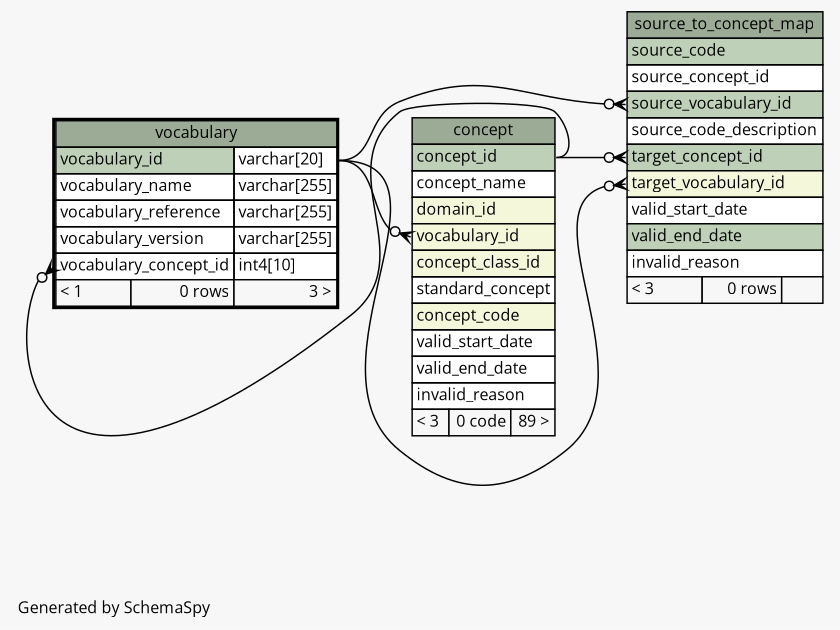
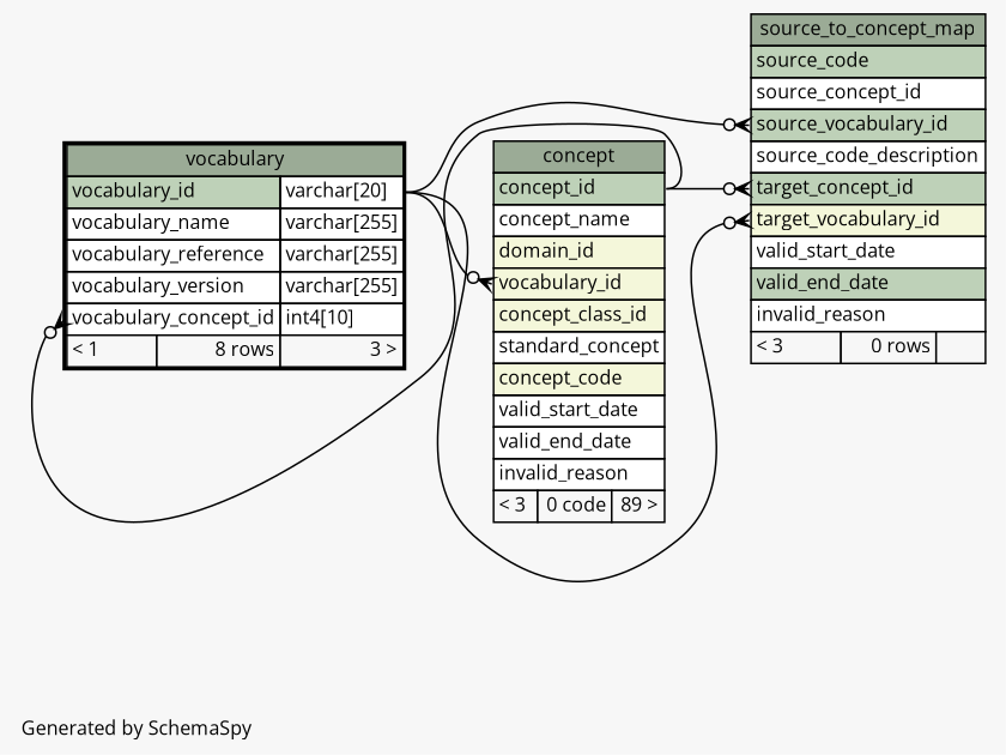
  digraph {
    bgcolor="#f7f7f7"
    fontname="Open Sans"
    fontsize=11
    label="\nGenerated by SchemaSpy"
    labeljust=l
    nodesep=0.18
    rankdir=RL
    ranksep=0.46
    node [fontname="Open Sans" fontsize=11 shape=plaintext]
    edge [arrowhead=none arrowsize=0.8 arrowtail=crowodot dir=back fontname="Open Sans" headport="vocabulary_id.type:e"]
    n1 [label=<     <TABLE BORDER="0" CELLBORDER="1" CELLSPACING="0" BGCOLOR="#ffffff">       <TR><TD COLSPAN="3" BGCOLOR="#9bab96" ALIGN="CENTER">concept</TD></TR>       <TR><TD PORT="concept_id" COLSPAN="3" BGCOLOR="#bed1b8" ALIGN="LEFT">concept_id</TD></TR>       <TR><TD PORT="concept_name" COLSPAN="3" ALIGN="LEFT">concept_name</TD></TR>       <TR><TD PORT="domain_id" COLSPAN="3" BGCOLOR="#f4f7da" ALIGN="LEFT">domain_id</TD></TR>       <TR><TD PORT="vocabulary_id" COLSPAN="3" BGCOLOR="#f4f7da" ALIGN="LEFT">vocabulary_id</TD></TR>       <TR><TD PORT="concept_class_id" COLSPAN="3" BGCOLOR="#f4f7da" ALIGN="LEFT">concept_class_id</TD></TR>       <TR><TD PORT="standard_concept" COLSPAN="3" ALIGN="LEFT">standard_concept</TD></TR>       <TR><TD PORT="concept_code" COLSPAN="3" BGCOLOR="#f4f7da" ALIGN="LEFT">concept_code</TD></TR>       <TR><TD PORT="valid_start_date" COLSPAN="3" ALIGN="LEFT">valid_start_date</TD></TR>       <TR><TD PORT="valid_end_date" COLSPAN="3" ALIGN="LEFT">valid_end_date</TD></TR>       <TR><TD PORT="invalid_reason" COLSPAN="3" ALIGN="LEFT">invalid_reason</TD></TR>       <TR><TD ALIGN="LEFT" BGCOLOR="#f7f7f7">&lt; 3</TD><TD ALIGN="RIGHT" BGCOLOR="#f7f7f7">0 code</TD><TD ALIGN="RIGHT" BGCOLOR="#f7f7f7">89 &gt;</TD></TR>     </TABLE>>]
-   n2 [label=<     <TABLE BORDER="2" CELLBORDER="1" CELLSPACING="0" BGCOLOR="#ffffff">       <TR><TD COLSPAN="3" BGCOLOR="#9bab96" ALIGN="CENTER">vocabulary</TD></TR>       <TR><TD PORT="vocabulary_id" COLSPAN="2" BGCOLOR="#bed1b8" ALIGN="LEFT">vocabulary_id</TD><TD PORT="vocabulary_id.type" ALIGN="LEFT">varchar[20]</TD></TR>       <TR><TD PORT="vocabulary_name" COLSPAN="2" ALIGN="LEFT">vocabulary_name</TD><TD PORT="vocabulary_name.type" ALIGN="LEFT">varchar[255]</TD></TR>       <TR><TD PORT="vocabulary_reference" COLSPAN="2" ALIGN="LEFT">vocabulary_reference</TD><TD PORT="vocabulary_reference.type" ALIGN="LEFT">varchar[255]</TD></TR>       <TR><TD PORT="vocabulary_version" COLSPAN="2" ALIGN="LEFT">vocabulary_version</TD><TD PORT="vocabulary_version.type" ALIGN="LEFT">varchar[255]</TD></TR>       <TR><TD PORT="vocabulary_concept_id" COLSPAN="2" ALIGN="LEFT">vocabulary_concept_id</TD><TD PORT="vocabulary_concept_id.type" ALIGN="LEFT">int4[10]</TD></TR>       <TR><TD ALIGN="LEFT" BGCOLOR="#f7f7f7">&lt; 1</TD><TD ALIGN="RIGHT" BGCOLOR="#f7f7f7">0 rows</TD><TD ALIGN="RIGHT" BGCOLOR="#f7f7f7">3 &gt;</TD></TR>     </TABLE>>]
+   n2 [label=<     <TABLE BORDER="2" CELLBORDER="1" CELLSPACING="0" BGCOLOR="#ffffff">       <TR><TD COLSPAN="3" BGCOLOR="#9bab96" ALIGN="CENTER">vocabulary</TD></TR>       <TR><TD PORT="vocabulary_id" COLSPAN="2" BGCOLOR="#bed1b8" ALIGN="LEFT">vocabulary_id</TD><TD PORT="vocabulary_id.type" ALIGN="LEFT">varchar[20]</TD></TR>       <TR><TD PORT="vocabulary_name" COLSPAN="2" ALIGN="LEFT">vocabulary_name</TD><TD PORT="vocabulary_name.type" ALIGN="LEFT">varchar[255]</TD></TR>       <TR><TD PORT="vocabulary_reference" COLSPAN="2" ALIGN="LEFT">vocabulary_reference</TD><TD PORT="vocabulary_reference.type" ALIGN="LEFT">varchar[255]</TD></TR>       <TR><TD PORT="vocabulary_version" COLSPAN="2" ALIGN="LEFT">vocabulary_version</TD><TD PORT="vocabulary_version.type" ALIGN="LEFT">varchar[255]</TD></TR>       <TR><TD PORT="vocabulary_concept_id" COLSPAN="2" ALIGN="LEFT">vocabulary_concept_id</TD><TD PORT="vocabulary_concept_id.type" ALIGN="LEFT">int4[10]</TD></TR>       <TR><TD ALIGN="LEFT" BGCOLOR="#f7f7f7">&lt; 1</TD><TD ALIGN="RIGHT" BGCOLOR="#f7f7f7">8 rows</TD><TD ALIGN="RIGHT" BGCOLOR="#f7f7f7">3 &gt;</TD></TR>     </TABLE>>]
    n3 [label=<     <TABLE BORDER="0" CELLBORDER="1" CELLSPACING="0" BGCOLOR="#ffffff">       <TR><TD COLSPAN="3" BGCOLOR="#9bab96" ALIGN="CENTER">source_to_concept_map</TD></TR>       <TR><TD PORT="source_code" COLSPAN="3" BGCOLOR="#bed1b8" ALIGN="LEFT">source_code</TD></TR>       <TR><TD PORT="source_concept_id" COLSPAN="3" ALIGN="LEFT">source_concept_id</TD></TR>       <TR><TD PORT="source_vocabulary_id" COLSPAN="3" BGCOLOR="#bed1b8" ALIGN="LEFT">source_vocabulary_id</TD></TR>       <TR><TD PORT="source_code_description" COLSPAN="3" ALIGN="LEFT">source_code_description</TD></TR>       <TR><TD PORT="target_concept_id" COLSPAN="3" BGCOLOR="#bed1b8" ALIGN="LEFT">target_concept_id</TD></TR>       <TR><TD PORT="target_vocabulary_id" COLSPAN="3" BGCOLOR="#f4f7da" ALIGN="LEFT">target_vocabulary_id</TD></TR>       <TR><TD PORT="valid_start_date" COLSPAN="3" ALIGN="LEFT">valid_start_date</TD></TR>       <TR><TD PORT="valid_end_date" COLSPAN="3" BGCOLOR="#bed1b8" ALIGN="LEFT">valid_end_date</TD></TR>       <TR><TD PORT="invalid_reason" COLSPAN="3" ALIGN="LEFT">invalid_reason</TD></TR>       <TR><TD ALIGN="LEFT" BGCOLOR="#f7f7f7">&lt; 3</TD><TD ALIGN="RIGHT" BGCOLOR="#f7f7f7">0 rows</TD><TD ALIGN="RIGHT" BGCOLOR="#f7f7f7">  </TD></TR>     </TABLE>>]
    n1 -> n2 [tailport="vocabulary_id:w"]
    n2 -> n1 [headport="concept_id:e" tailport="vocabulary_concept_id:w"]
    n3 -> n1 [headport="concept_id:e" tailport="target_concept_id:w"]
    n3 -> n2 [tailport="source_vocabulary_id:w"]
    n3 -> n2 [tailport="target_vocabulary_id:w"]
  }
